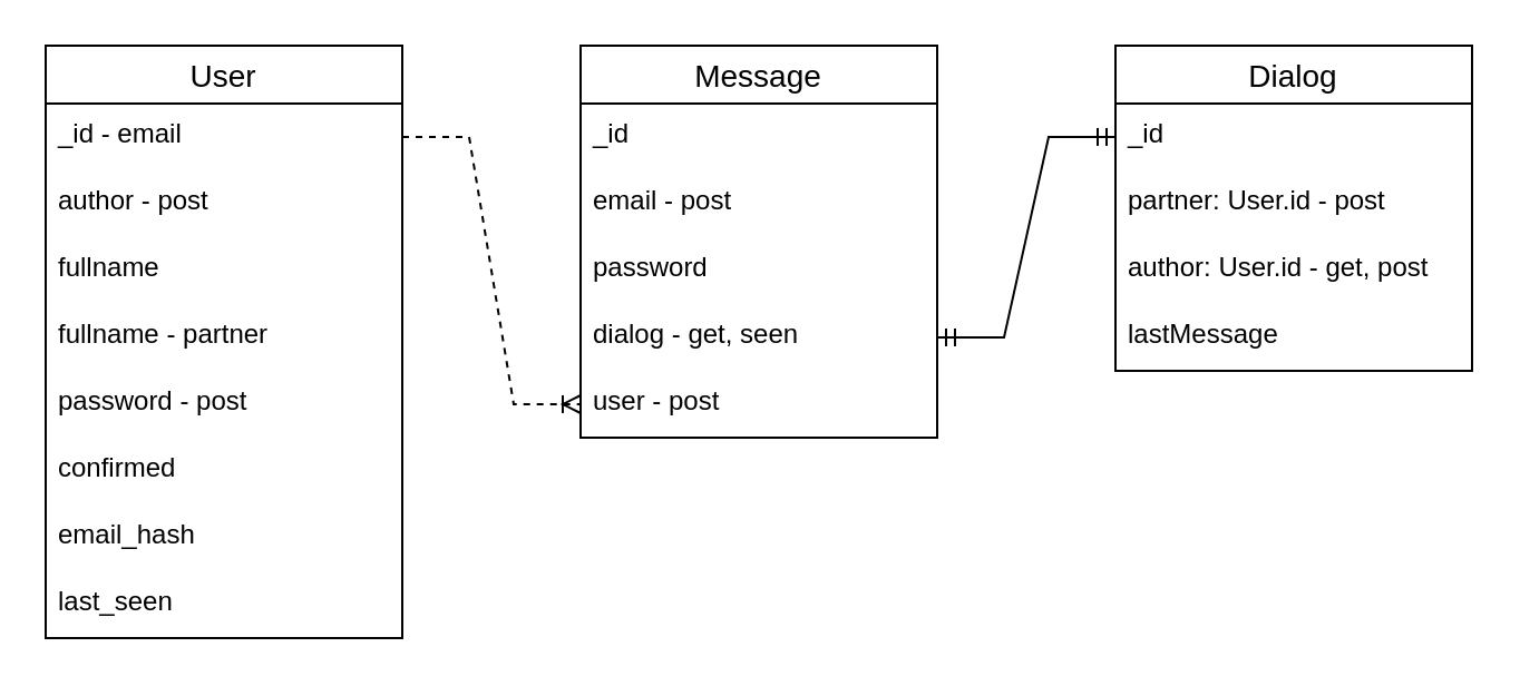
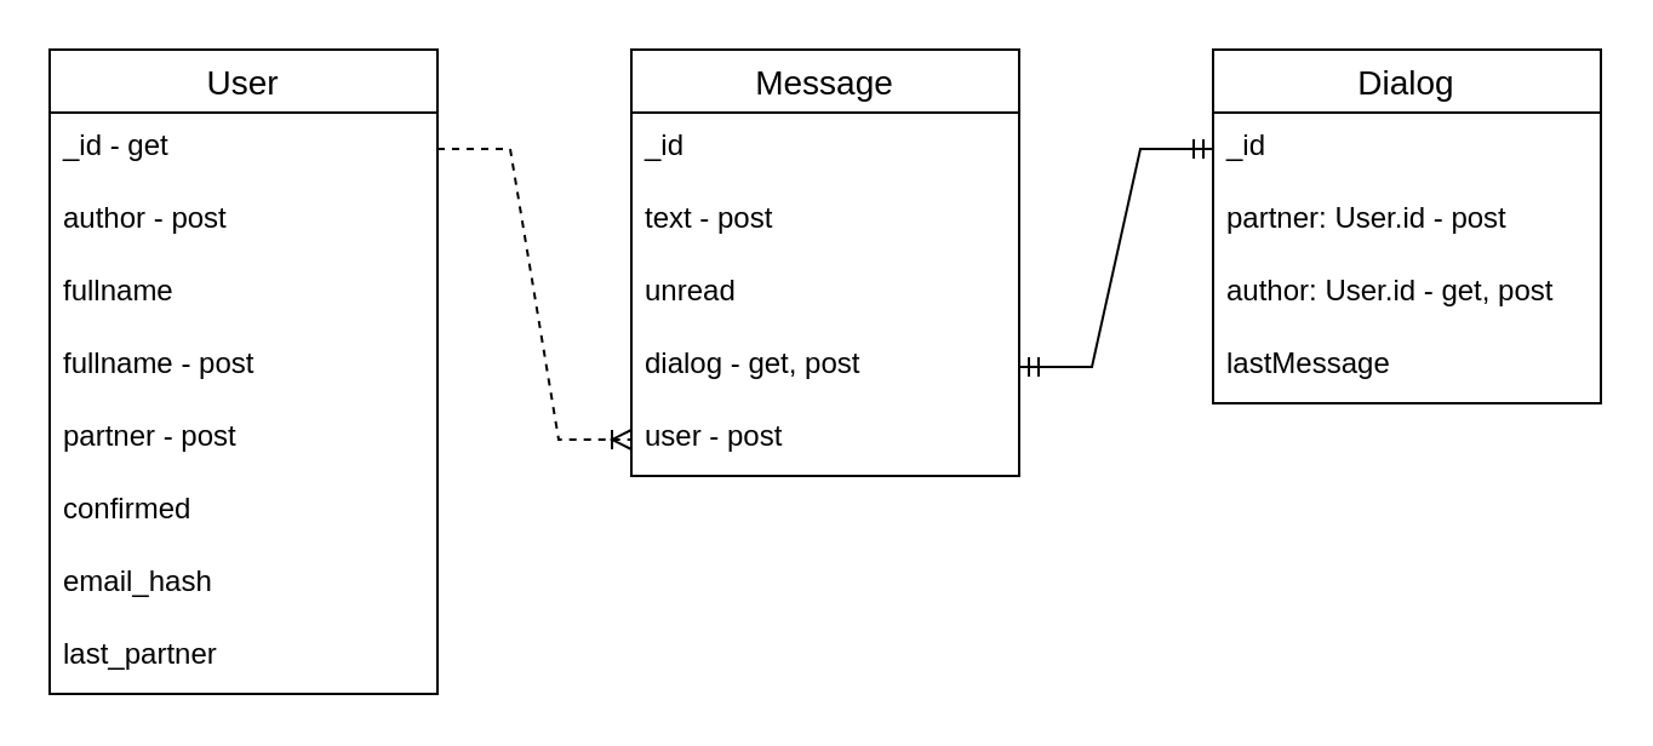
  <mxCell id="0" />
  <mxCell id="1" parent="0" />
  <mxCell id="2" value="User" style="swimlane;fontStyle=0;childLayout=stackLayout;horizontal=1;startSize=26;horizontalStack=0;resizeParent=1;resizeParentMax=0;resizeLast=0;collapsible=1;marginBottom=0;align=center;fontSize=14;" vertex="1" parent="1"><mxGeometry x="20" y="20" width="160" height="266" as="geometry" /></mxCell>
- <mxCell id="3" value="_id - email" style="text;strokeColor=none;fillColor=none;spacingLeft=4;spacingRight=4;overflow=hidden;rotatable=0;points=[[0,0.5],[1,0.5]];portConstraint=eastwest;fontSize=12;" vertex="1" parent="2"><mxGeometry y="26" width="160" height="30" as="geometry" /></mxCell>
+ <mxCell id="3" value="_id - get" style="text;strokeColor=none;fillColor=none;spacingLeft=4;spacingRight=4;overflow=hidden;rotatable=0;points=[[0,0.5],[1,0.5]];portConstraint=eastwest;fontSize=12;" vertex="1" parent="2"><mxGeometry y="26" width="160" height="30" as="geometry" /></mxCell>
  <mxCell id="4" value="author - post" style="text;strokeColor=none;fillColor=none;spacingLeft=4;spacingRight=4;overflow=hidden;rotatable=0;points=[[0,0.5],[1,0.5]];portConstraint=eastwest;fontSize=12;" vertex="1" parent="2"><mxGeometry y="56" width="160" height="30" as="geometry" /></mxCell>
  <mxCell id="5" value="fullname" style="text;strokeColor=none;fillColor=none;spacingLeft=4;spacingRight=4;overflow=hidden;rotatable=0;points=[[0,0.5],[1,0.5]];portConstraint=eastwest;fontSize=12;" vertex="1" parent="2"><mxGeometry y="86" width="160" height="30" as="geometry" /></mxCell>
- <mxCell id="6" value="fullname - partner" style="text;strokeColor=none;fillColor=none;spacingLeft=4;spacingRight=4;overflow=hidden;rotatable=0;points=[[0,0.5],[1,0.5]];portConstraint=eastwest;fontSize=12;" vertex="1" parent="2"><mxGeometry y="116" width="160" height="30" as="geometry" /></mxCell>
- <mxCell id="7" value="password - post" style="text;strokeColor=none;fillColor=none;spacingLeft=4;spacingRight=4;overflow=hidden;rotatable=0;points=[[0,0.5],[1,0.5]];portConstraint=eastwest;fontSize=12;" vertex="1" parent="2"><mxGeometry y="146" width="160" height="30" as="geometry" /></mxCell>
+ <mxCell id="6" value="fullname - post" style="text;strokeColor=none;fillColor=none;spacingLeft=4;spacingRight=4;overflow=hidden;rotatable=0;points=[[0,0.5],[1,0.5]];portConstraint=eastwest;fontSize=12;" vertex="1" parent="2"><mxGeometry y="116" width="160" height="30" as="geometry" /></mxCell>
+ <mxCell id="7" value="partner - post" style="text;strokeColor=none;fillColor=none;spacingLeft=4;spacingRight=4;overflow=hidden;rotatable=0;points=[[0,0.5],[1,0.5]];portConstraint=eastwest;fontSize=12;" vertex="1" parent="2"><mxGeometry y="146" width="160" height="30" as="geometry" /></mxCell>
  <mxCell id="8" value="confirmed" style="text;strokeColor=none;fillColor=none;spacingLeft=4;spacingRight=4;overflow=hidden;rotatable=0;points=[[0,0.5],[1,0.5]];portConstraint=eastwest;fontSize=12;" vertex="1" parent="2"><mxGeometry y="176" width="160" height="30" as="geometry" /></mxCell>
  <mxCell id="9" value="email_hash" style="text;strokeColor=none;fillColor=none;spacingLeft=4;spacingRight=4;overflow=hidden;rotatable=0;points=[[0,0.5],[1,0.5]];portConstraint=eastwest;fontSize=12;" vertex="1" parent="2"><mxGeometry y="206" width="160" height="30" as="geometry" /></mxCell>
- <mxCell id="10" value="last_seen" style="text;strokeColor=none;fillColor=none;spacingLeft=4;spacingRight=4;overflow=hidden;rotatable=0;points=[[0,0.5],[1,0.5]];portConstraint=eastwest;fontSize=12;" vertex="1" parent="2"><mxGeometry y="236" width="160" height="30" as="geometry" /></mxCell>
+ <mxCell id="10" value="last_partner" style="text;strokeColor=none;fillColor=none;spacingLeft=4;spacingRight=4;overflow=hidden;rotatable=0;points=[[0,0.5],[1,0.5]];portConstraint=eastwest;fontSize=12;" vertex="1" parent="2"><mxGeometry y="236" width="160" height="30" as="geometry" /></mxCell>
  <mxCell id="11" value="Dialog" style="swimlane;fontStyle=0;childLayout=stackLayout;horizontal=1;startSize=26;horizontalStack=0;resizeParent=1;resizeParentMax=0;resizeLast=0;collapsible=1;marginBottom=0;align=center;fontSize=14;" vertex="1" parent="1"><mxGeometry x="500" y="20" width="160" height="146" as="geometry" /></mxCell>
  <mxCell id="12" value="_id" style="text;strokeColor=none;fillColor=none;spacingLeft=4;spacingRight=4;overflow=hidden;rotatable=0;points=[[0,0.5],[1,0.5]];portConstraint=eastwest;fontSize=12;" vertex="1" parent="11"><mxGeometry y="26" width="160" height="30" as="geometry" /></mxCell>
  <mxCell id="13" value="partner: User.id - post" style="text;strokeColor=none;fillColor=none;spacingLeft=4;spacingRight=4;overflow=hidden;rotatable=0;points=[[0,0.5],[1,0.5]];portConstraint=eastwest;fontSize=12;" vertex="1" parent="11"><mxGeometry y="56" width="160" height="30" as="geometry" /></mxCell>
  <mxCell id="14" value="author: User.id - get, post" style="text;strokeColor=none;fillColor=none;spacingLeft=4;spacingRight=4;overflow=hidden;rotatable=0;points=[[0,0.5],[1,0.5]];portConstraint=eastwest;fontSize=12;" vertex="1" parent="11"><mxGeometry y="86" width="160" height="30" as="geometry" /></mxCell>
  <mxCell id="15" value="lastMessage" style="text;strokeColor=none;fillColor=none;spacingLeft=4;spacingRight=4;overflow=hidden;rotatable=0;points=[[0,0.5],[1,0.5]];portConstraint=eastwest;fontSize=12;" vertex="1" parent="11"><mxGeometry y="116" width="160" height="30" as="geometry" /></mxCell>
  <mxCell id="16" value="Message" style="swimlane;fontStyle=0;childLayout=stackLayout;horizontal=1;startSize=26;horizontalStack=0;resizeParent=1;resizeParentMax=0;resizeLast=0;collapsible=1;marginBottom=0;align=center;fontSize=14;" vertex="1" parent="1"><mxGeometry x="260" y="20" width="160" height="176" as="geometry" /></mxCell>
  <mxCell id="17" value="_id" style="text;strokeColor=none;fillColor=none;spacingLeft=4;spacingRight=4;overflow=hidden;rotatable=0;points=[[0,0.5],[1,0.5]];portConstraint=eastwest;fontSize=12;" vertex="1" parent="16"><mxGeometry y="26" width="160" height="30" as="geometry" /></mxCell>
- <mxCell id="18" value="email - post" style="text;strokeColor=none;fillColor=none;spacingLeft=4;spacingRight=4;overflow=hidden;rotatable=0;points=[[0,0.5],[1,0.5]];portConstraint=eastwest;fontSize=12;" vertex="1" parent="16"><mxGeometry y="56" width="160" height="30" as="geometry" /></mxCell>
- <mxCell id="19" value="password" style="text;strokeColor=none;fillColor=none;spacingLeft=4;spacingRight=4;overflow=hidden;rotatable=0;points=[[0,0.5],[1,0.5]];portConstraint=eastwest;fontSize=12;" vertex="1" parent="16"><mxGeometry y="86" width="160" height="30" as="geometry" /></mxCell>
- <mxCell id="20" value="dialog - get, seen" style="text;strokeColor=none;fillColor=none;spacingLeft=4;spacingRight=4;overflow=hidden;rotatable=0;points=[[0,0.5],[1,0.5]];portConstraint=eastwest;fontSize=12;" vertex="1" parent="16"><mxGeometry y="116" width="160" height="30" as="geometry" /></mxCell>
+ <mxCell id="18" value="text - post" style="text;strokeColor=none;fillColor=none;spacingLeft=4;spacingRight=4;overflow=hidden;rotatable=0;points=[[0,0.5],[1,0.5]];portConstraint=eastwest;fontSize=12;" vertex="1" parent="16"><mxGeometry y="56" width="160" height="30" as="geometry" /></mxCell>
+ <mxCell id="19" value="unread" style="text;strokeColor=none;fillColor=none;spacingLeft=4;spacingRight=4;overflow=hidden;rotatable=0;points=[[0,0.5],[1,0.5]];portConstraint=eastwest;fontSize=12;" vertex="1" parent="16"><mxGeometry y="86" width="160" height="30" as="geometry" /></mxCell>
+ <mxCell id="20" value="dialog - get, post" style="text;strokeColor=none;fillColor=none;spacingLeft=4;spacingRight=4;overflow=hidden;rotatable=0;points=[[0,0.5],[1,0.5]];portConstraint=eastwest;fontSize=12;" vertex="1" parent="16"><mxGeometry y="116" width="160" height="30" as="geometry" /></mxCell>
  <mxCell id="21" value="user - post" style="text;strokeColor=none;fillColor=none;spacingLeft=4;spacingRight=4;overflow=hidden;rotatable=0;points=[[0,0.5],[1,0.5]];portConstraint=eastwest;fontSize=12;" vertex="1" parent="16"><mxGeometry y="146" width="160" height="30" as="geometry" /></mxCell>
  <mxCell id="22" value="" style="edgeStyle=entityRelationEdgeStyle;fontSize=12;html=1;endArrow=ERoneToMany;rounded=0;exitX=1;exitY=0.5;exitDx=0;exitDy=0;entryX=0;entryY=0.5;entryDx=0;entryDy=0;dashed=1;" edge="1" parent="1" source="3" target="21"><mxGeometry width="100" height="100" relative="1" as="geometry"><mxPoint x="280" y="210" as="sourcePoint" /><mxPoint x="380" y="110" as="targetPoint" /></mxGeometry></mxCell>
  <mxCell id="23" value="" style="edgeStyle=entityRelationEdgeStyle;fontSize=12;html=1;endArrow=ERmandOne;startArrow=ERmandOne;rounded=0;entryX=0;entryY=0.5;entryDx=0;entryDy=0;exitX=1;exitY=0.5;exitDx=0;exitDy=0;" edge="1" parent="1" source="20" target="12"><mxGeometry width="100" height="100" relative="1" as="geometry"><mxPoint x="460" y="130" as="sourcePoint" /><mxPoint x="380" y="110" as="targetPoint" /></mxGeometry></mxCell>
